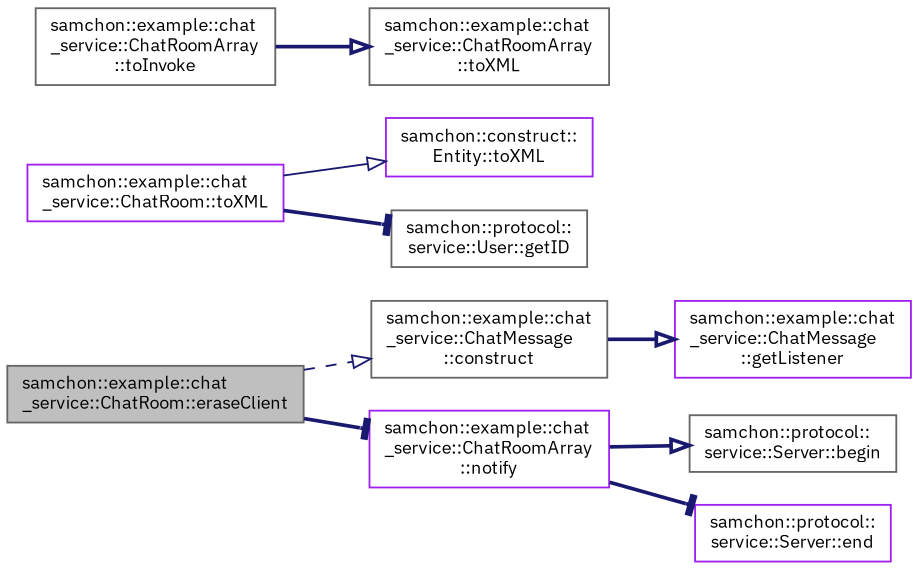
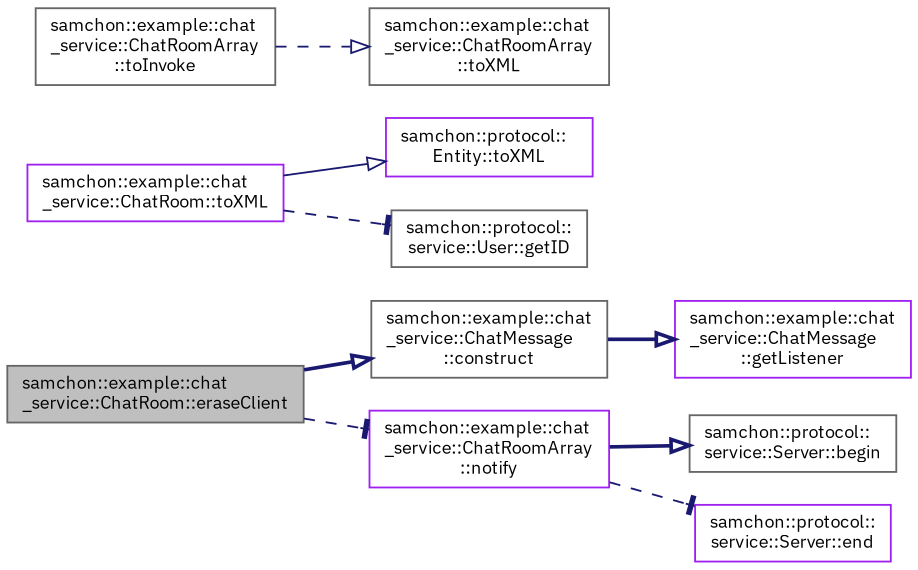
  digraph {
    fontname="IBM Plex Sans"
    rankdir=LR
    node [color=gray40 fillcolor=white fontname="IBM Plex Sans" fontsize=10 shape=record style=filled]
    edge [arrowhead=onormal color=midnightblue fontname="IBM Plex Sans" fontsize=10 labelfontname=Helvetica labelfontsize=10 style=bold]
    n1 [fillcolor=grey75 fontcolor=black height=0.2 label="samchon::example::chat\l_service::ChatRoom::eraseClient" width=0.4]
    n2 [height=0.2 label="samchon::example::chat\l_service::ChatMessage\l::construct" width=0.4]
    n3 [color=purple height=0.2 label="samchon::example::chat\l_service::ChatRoomArray\l::notify" width=0.4]
    n4 [color=purple height=0.2 label="samchon::example::chat\l_service::ChatMessage\l::getListener" width=0.4]
    n5 [height=0.2 label="samchon::protocol::\lservice::Server::begin" width=0.4]
    n6 [color=purple height=0.2 label="samchon::protocol::\lservice::Server::end" width=0.4]
    n7 [color=purple height=0.2 label="samchon::example::chat\l_service::ChatRoom::toXML" width=0.4]
-   n8 [color=purple height=0.2 label="samchon::construct::\lEntity::toXML" width=0.4]
+   n8 [color=purple height=0.2 label="samchon::protocol::\lEntity::toXML" width=0.4]
    n9 [height=0.2 label="samchon::protocol::\lservice::User::getID" width=0.4]
    n10 [height=0.2 label="samchon::example::chat\l_service::ChatRoomArray\l::toInvoke" width=0.4]
    n11 [height=0.2 label="samchon::example::chat\l_service::ChatRoomArray\l::toXML" width=0.4]
-   n1 -> n2 [style=dashed]
-   n1 -> n3 [arrowhead=tee]
+   n1 -> n2
+   n1 -> n3 [arrowhead=tee style=dashed]
    n2 -> n4
    n3 -> n5
-   n3 -> n6 [arrowhead=tee]
+   n3 -> n6 [arrowhead=tee style=dashed]
    n7 -> n8 [style=solid]
-   n7 -> n9 [arrowhead=tee]
-   n10 -> n11
+   n7 -> n9 [arrowhead=tee style=dashed]
+   n10 -> n11 [style=dashed]
  }
